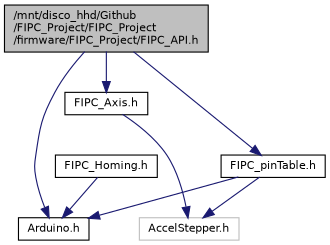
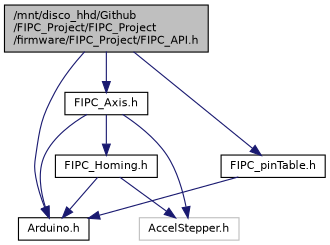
  digraph {
    node [color=black fillcolor=white fontname=Helvetica fontsize=10 shape=record style=filled]
    edge [color=midnightblue fontname=Helvetica fontsize=10 labelfontname=Helvetica labelfontsize=10 style=solid]
    n1 [fillcolor=grey75 fontcolor=black height=0.2 label="/mnt/disco_hhd/Github\l/FIPC_Project/FIPC_Project\l/firmware/FIPC_Project/FIPC_API.h" width=0.4]
    n2 [height=0.2 label="Arduino.h" width=0.4]
    n3 [height=0.2 label="FIPC_pinTable.h" width=0.4]
    n4 [height=0.2 label="FIPC_Axis.h" width=0.4]
    n5 [height=0.2 label="FIPC_Homing.h" width=0.4]
    n6 [color=grey75 height=0.2 label="AccelStepper.h" width=0.4]
    n1 -> n2
    n1 -> n3
    n1 -> n4
    n3 -> n2
+   n4 -> n2
+   n4 -> n5
    n4 -> n6
    n5 -> n2
-   n3 -> n6
+   n5 -> n6
  }
